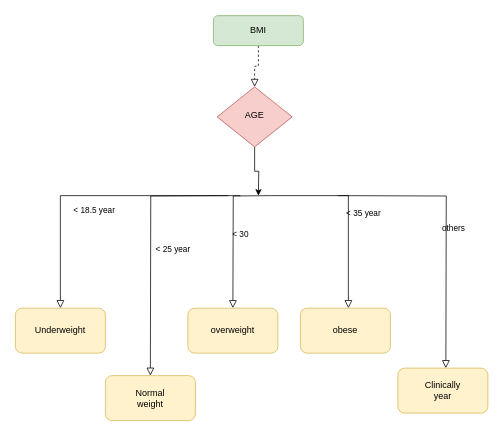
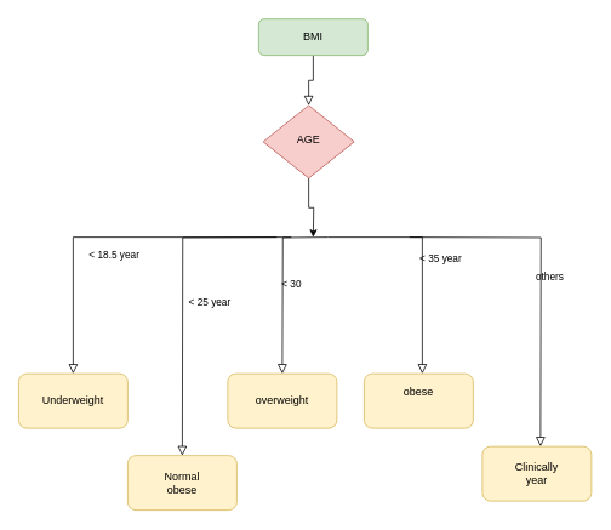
  <mxCell id="0" />
  <mxCell id="1" parent="0" />
- <mxCell id="2" value="" style="rounded=0;html=1;jettySize=auto;orthogonalLoop=1;fontSize=11;endArrow=block;endFill=0;endSize=8;strokeWidth=1;shadow=0;labelBackgroundColor=none;edgeStyle=orthogonalEdgeStyle;dashed=1;" parent="1" source="3" target="7" edge="1"><mxGeometry relative="1" as="geometry" /></mxCell>
+ <mxCell id="2" value="" style="rounded=0;html=1;jettySize=auto;orthogonalLoop=1;fontSize=11;endArrow=block;endFill=0;endSize=8;strokeWidth=1;shadow=0;labelBackgroundColor=none;edgeStyle=orthogonalEdgeStyle;" parent="1" source="3" target="7" edge="1"><mxGeometry relative="1" as="geometry" /></mxCell>
  <mxCell id="3" value="BMI" style="rounded=1;whiteSpace=wrap;html=1;fontSize=12;glass=0;strokeWidth=1;shadow=0;fillColor=#d5e8d4;strokeColor=#82b366;" parent="1" vertex="1"><mxGeometry x="284" y="20" width="120" height="40" as="geometry" /></mxCell>
  <mxCell id="4" value="&amp;lt; 18.5 year" style="rounded=0;html=1;jettySize=auto;orthogonalLoop=1;fontSize=11;endArrow=block;endFill=0;endSize=8;strokeWidth=1;shadow=0;labelBackgroundColor=none;edgeStyle=orthogonalEdgeStyle;" parent="1" edge="1"><mxGeometry y="20" relative="1" as="geometry"><mxPoint as="offset" /><mxPoint x="320" y="260" as="sourcePoint" /><mxPoint x="80" y="410" as="targetPoint" /><Array as="points"><mxPoint x="80" y="260" /></Array></mxGeometry></mxCell>
  <mxCell id="5" value="&amp;lt; 25 year" style="edgeStyle=orthogonalEdgeStyle;rounded=0;html=1;jettySize=auto;orthogonalLoop=1;fontSize=11;endArrow=block;endFill=0;endSize=8;strokeWidth=1;shadow=0;labelBackgroundColor=none;" parent="1" edge="1"><mxGeometry x="0.012" y="30" relative="1" as="geometry"><mxPoint as="offset" /><mxPoint x="304" y="260" as="sourcePoint" /><mxPoint x="200" y="500" as="targetPoint" /></mxGeometry></mxCell>
  <mxCell id="6" style="edgeStyle=orthogonalEdgeStyle;rounded=0;orthogonalLoop=1;jettySize=auto;html=1;" edge="1" parent="1" source="7"><mxGeometry relative="1" as="geometry"><mxPoint x="344" y="260" as="targetPoint" /></mxGeometry></mxCell>
  <mxCell id="7" value="AGE" style="rhombus;whiteSpace=wrap;html=1;shadow=0;fontFamily=Helvetica;fontSize=12;align=center;strokeWidth=1;spacing=6;spacingTop=-4;fillColor=#f8cecc;strokeColor=#b85450;" parent="1" vertex="1"><mxGeometry x="289" y="115" width="100" height="80" as="geometry" /></mxCell>
  <mxCell id="8" value="&amp;lt; 30" style="edgeStyle=orthogonalEdgeStyle;rounded=0;html=1;jettySize=auto;orthogonalLoop=1;fontSize=11;endArrow=block;endFill=0;endSize=8;strokeWidth=1;shadow=0;labelBackgroundColor=none;" edge="1" parent="1"><mxGeometry y="10" relative="1" as="geometry"><mxPoint as="offset" /><mxPoint x="360" y="260" as="sourcePoint" /><mxPoint x="310" y="410" as="targetPoint" /></mxGeometry></mxCell>
  <mxCell id="9" value="&amp;lt; 35 year" style="rounded=0;html=1;jettySize=auto;orthogonalLoop=1;fontSize=11;endArrow=block;endFill=0;endSize=8;strokeWidth=1;shadow=0;labelBackgroundColor=none;edgeStyle=orthogonalEdgeStyle;" edge="1" parent="1"><mxGeometry y="20" relative="1" as="geometry"><mxPoint as="offset" /><mxPoint x="360" y="260" as="sourcePoint" /><mxPoint x="464" y="410" as="targetPoint" /><Array as="points"><mxPoint x="464" y="260" /></Array></mxGeometry></mxCell>
  <mxCell id="10" value="others" style="edgeStyle=orthogonalEdgeStyle;rounded=0;html=1;jettySize=auto;orthogonalLoop=1;fontSize=11;endArrow=block;endFill=0;endSize=8;strokeWidth=1;shadow=0;labelBackgroundColor=none;" edge="1" parent="1"><mxGeometry y="10" relative="1" as="geometry"><mxPoint as="offset" /><mxPoint x="450" y="260" as="sourcePoint" /><mxPoint x="594" y="490" as="targetPoint" /></mxGeometry></mxCell>
  <mxCell id="11" value="" style="rounded=1;whiteSpace=wrap;html=1;fillColor=#fff2cc;strokeColor=#d6b656;" vertex="1" parent="1"><mxGeometry x="20" y="410" width="120" height="60" as="geometry" /></mxCell>
  <mxCell id="12" value="Underweight" style="text;html=1;strokeColor=none;fillColor=none;align=center;verticalAlign=middle;whiteSpace=wrap;rounded=0;" vertex="1" parent="1"><mxGeometry x="50" y="425" width="60" height="30" as="geometry" /></mxCell>
  <mxCell id="13" value="" style="rounded=1;whiteSpace=wrap;html=1;fillColor=#fff2cc;strokeColor=#d6b656;" vertex="1" parent="1"><mxGeometry x="140" y="500" width="120" height="60" as="geometry" /></mxCell>
- <mxCell id="14" value="Normal weight" style="text;html=1;strokeColor=none;fillColor=none;align=center;verticalAlign=middle;whiteSpace=wrap;rounded=0;" vertex="1" parent="1"><mxGeometry x="170" y="515" width="60" height="30" as="geometry" /></mxCell>
+ <mxCell id="14" value="Normal obese" style="text;html=1;strokeColor=none;fillColor=none;align=center;verticalAlign=middle;whiteSpace=wrap;rounded=0;" vertex="1" parent="1"><mxGeometry x="170" y="515" width="60" height="30" as="geometry" /></mxCell>
  <mxCell id="15" value="" style="rounded=1;whiteSpace=wrap;html=1;fillColor=#fff2cc;strokeColor=#d6b656;" vertex="1" parent="1"><mxGeometry x="250" y="410" width="120" height="60" as="geometry" /></mxCell>
  <mxCell id="16" value="overweight" style="text;html=1;strokeColor=none;fillColor=none;align=center;verticalAlign=middle;whiteSpace=wrap;rounded=0;" vertex="1" parent="1"><mxGeometry x="280" y="425" width="60" height="30" as="geometry" /></mxCell>
  <mxCell id="17" value="" style="rounded=1;whiteSpace=wrap;html=1;fillColor=#fff2cc;strokeColor=#d6b656;" vertex="1" parent="1"><mxGeometry x="400" y="410" width="120" height="60" as="geometry" /></mxCell>
- <mxCell id="18" value="obese" style="text;html=1;strokeColor=none;fillColor=none;align=center;verticalAlign=middle;whiteSpace=wrap;rounded=0;" vertex="1" parent="1"><mxGeometry x="430" y="425" width="60" height="30" as="geometry" /></mxCell>
+ <mxCell id="18" value="obese" style="text;html=1;strokeColor=none;fillColor=none;align=center;verticalAlign=middle;whiteSpace=wrap;rounded=0;" vertex="1" parent="1"><mxGeometry x="430" y="415" width="60" height="30" as="geometry" /></mxCell>
  <mxCell id="19" value="" style="rounded=1;whiteSpace=wrap;html=1;fillColor=#fff2cc;strokeColor=#d6b656;" vertex="1" parent="1"><mxGeometry x="530" y="490" width="120" height="60" as="geometry" /></mxCell>
  <mxCell id="20" value="Clinically year" style="text;html=1;strokeColor=none;fillColor=none;align=center;verticalAlign=middle;whiteSpace=wrap;rounded=0;" vertex="1" parent="1"><mxGeometry x="560" y="505" width="60" height="30" as="geometry" /></mxCell>
